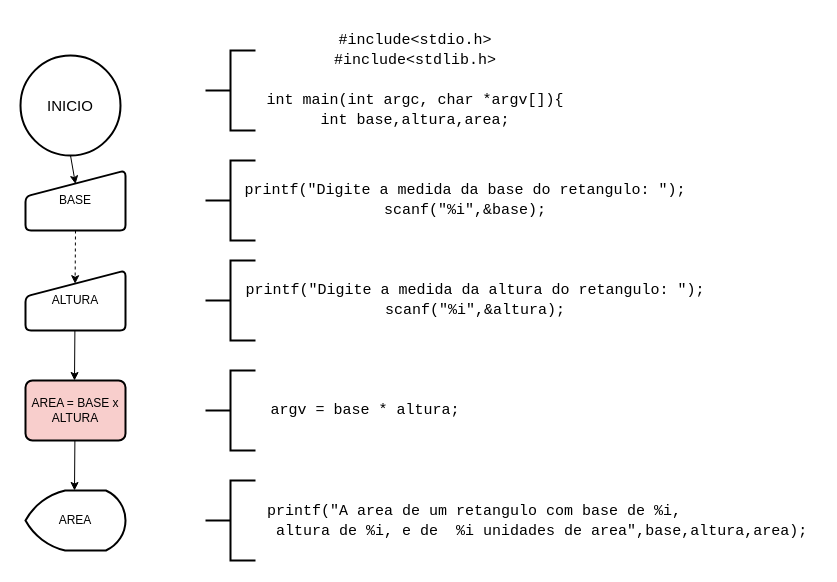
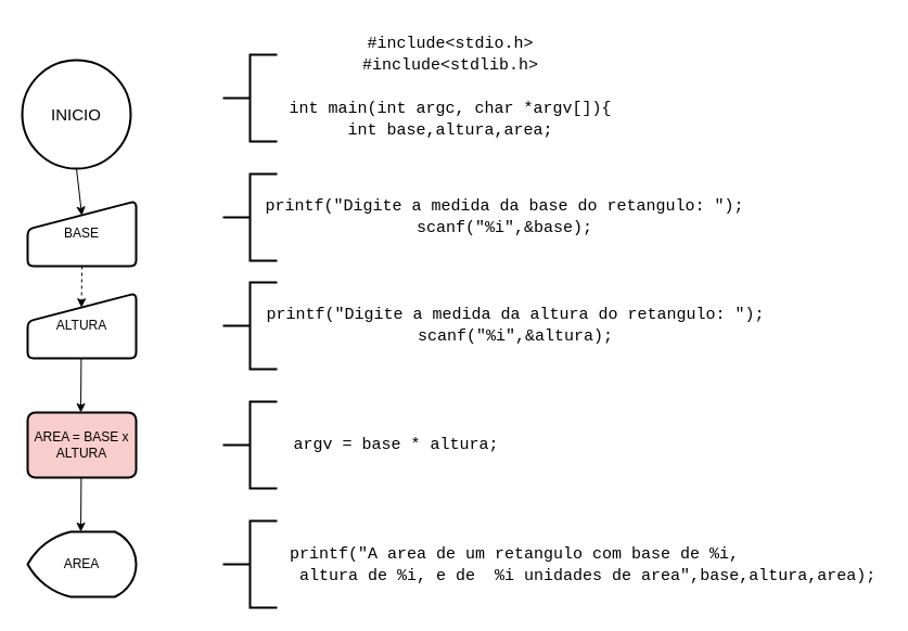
  <mxCell id="0" />
  <mxCell id="1" parent="0" />
- <mxCell id="2" value="BASE" style="html=1;strokeWidth=2;shape=manualInput;whiteSpace=wrap;rounded=1;size=26;arcSize=11;verticalAlign=middle;align=center;" parent="1" vertex="1"><mxGeometry x="25" y="170" width="100" height="60" as="geometry" /></mxCell>
+ <mxCell id="2" value="BASE" style="html=1;strokeWidth=2;shape=manualInput;whiteSpace=wrap;rounded=1;size=26;arcSize=11;verticalAlign=middle;align=center;" parent="1" vertex="1"><mxGeometry x="25" y="185" width="100" height="60" as="geometry" /></mxCell>
  <mxCell id="3" value="&lt;font style=&quot;font-size: 15px&quot;&gt;INICIO&lt;/font&gt;" style="strokeWidth=2;html=1;shape=mxgraph.flowchart.start_2;whiteSpace=wrap;verticalAlign=middle;align=center;" parent="1" vertex="1"><mxGeometry x="20" y="55" width="100" height="100" as="geometry" /></mxCell>
  <mxCell id="4" value="ALTURA" style="html=1;strokeWidth=2;shape=manualInput;whiteSpace=wrap;rounded=1;size=26;arcSize=11;verticalAlign=middle;align=center;" parent="1" vertex="1"><mxGeometry x="25" y="270" width="100" height="60" as="geometry" /></mxCell>
  <mxCell id="5" value="" style="endArrow=classic;html=1;exitX=0.5;exitY=1;exitDx=0;exitDy=0;exitPerimeter=0;entryX=0.5;entryY=0.225;entryDx=0;entryDy=0;entryPerimeter=0;" parent="1" source="3" target="2" edge="1"><mxGeometry width="50" height="50" relative="1" as="geometry"><mxPoint x="-19" y="250" as="sourcePoint" /><mxPoint x="75" y="180" as="targetPoint" /></mxGeometry></mxCell>
  <mxCell id="6" value="" style="endArrow=classic;html=1;exitX=0.5;exitY=1;exitDx=0;exitDy=0;entryX=0.496;entryY=0.22;entryDx=0;entryDy=0;entryPerimeter=0;dashed=1;" parent="1" source="2" target="4" edge="1"><mxGeometry width="50" height="50" relative="1" as="geometry"><mxPoint x="74" y="240" as="sourcePoint" /><mxPoint x="74" y="280" as="targetPoint" /></mxGeometry></mxCell>
  <mxCell id="7" value="AREA = BASE x ALTURA" style="rounded=1;whiteSpace=wrap;html=1;absoluteArcSize=1;arcSize=14;strokeWidth=2;align=center;verticalAlign=middle;fillColor=#f8cecc;" parent="1" vertex="1"><mxGeometry x="25" y="380" width="100" height="60" as="geometry" /></mxCell>
  <mxCell id="8" value="" style="endArrow=classic;html=1;exitX=0.5;exitY=1;exitDx=0;exitDy=0;" parent="1" edge="1"><mxGeometry width="50" height="50" relative="1" as="geometry"><mxPoint x="74.4" y="330" as="sourcePoint" /><mxPoint x="74" y="380" as="targetPoint" /></mxGeometry></mxCell>
  <mxCell id="9" value="AREA" style="strokeWidth=2;html=1;shape=mxgraph.flowchart.display;whiteSpace=wrap;" vertex="1" parent="1"><mxGeometry x="25" y="490" width="100" height="60" as="geometry" /></mxCell>
  <mxCell id="10" value="" style="endArrow=classic;html=1;exitX=0.5;exitY=1;exitDx=0;exitDy=0;" edge="1" parent="1"><mxGeometry width="50" height="50" relative="1" as="geometry"><mxPoint x="74.4" y="440" as="sourcePoint" /><mxPoint x="74" y="490" as="targetPoint" /></mxGeometry></mxCell>
  <mxCell id="11" value="&lt;div style=&quot;font-family: consolas, &amp;quot;courier new&amp;quot;, monospace; font-size: 15px; line-height: 20px;&quot;&gt;&lt;div&gt;&lt;span style=&quot;&quot;&gt;printf&lt;/span&gt;(&lt;span style=&quot;&quot;&gt;&quot;Digite&amp;nbsp;a&amp;nbsp;medida&amp;nbsp;da&amp;nbsp;base&amp;nbsp;do&amp;nbsp;retangulo:&amp;nbsp;&quot;&lt;/span&gt;);&lt;/div&gt;&lt;div&gt;&lt;span style=&quot;&quot;&gt;scanf&lt;/span&gt;(&lt;span style=&quot;&quot;&gt;&quot;&lt;/span&gt;&lt;span style=&quot;&quot;&gt;%i&lt;/span&gt;&lt;span style=&quot;&quot;&gt;&quot;&lt;/span&gt;,&amp;amp;&lt;span style=&quot;&quot;&gt;base&lt;/span&gt;);&lt;/div&gt;&lt;/div&gt;" style="text;html=1;strokeColor=none;fillColor=none;align=center;verticalAlign=middle;whiteSpace=wrap;rounded=0;labelBorderColor=none;" vertex="1" parent="1"><mxGeometry x="265" y="180" width="400" height="40" as="geometry" /></mxCell>
  <mxCell id="12" value="" style="strokeWidth=2;html=1;shape=mxgraph.flowchart.annotation_2;align=left;labelPosition=right;pointerEvents=1;" vertex="1" parent="1"><mxGeometry x="205" y="260" width="50" height="80" as="geometry" /></mxCell>
  <mxCell id="13" value="" style="strokeWidth=2;html=1;shape=mxgraph.flowchart.annotation_2;align=left;labelPosition=right;pointerEvents=1;" vertex="1" parent="1"><mxGeometry x="205" y="160" width="50" height="80" as="geometry" /></mxCell>
  <mxCell id="14" value="" style="strokeWidth=2;html=1;shape=mxgraph.flowchart.annotation_2;align=left;labelPosition=right;pointerEvents=1;" vertex="1" parent="1"><mxGeometry x="205" y="370" width="50" height="80" as="geometry" /></mxCell>
  <mxCell id="15" value="" style="strokeWidth=2;html=1;shape=mxgraph.flowchart.annotation_2;align=left;labelPosition=right;pointerEvents=1;" vertex="1" parent="1"><mxGeometry x="205" y="480" width="50" height="80" as="geometry" /></mxCell>
  <mxCell id="16" value="&lt;div style=&quot;font-family: consolas, &amp;quot;courier new&amp;quot;, monospace; font-weight: normal; font-size: 15px; line-height: 20px;&quot;&gt;&lt;div&gt;&lt;span style=&quot;&quot;&gt;printf&lt;/span&gt;&lt;span style=&quot;&quot;&gt;(&lt;/span&gt;&lt;span style=&quot;&quot;&gt;&quot;Digite&amp;nbsp;a&amp;nbsp;medida&amp;nbsp;da&amp;nbsp;altura&amp;nbsp;do&amp;nbsp;retangulo:&amp;nbsp;&quot;&lt;/span&gt;&lt;span style=&quot;&quot;&gt;);&lt;/span&gt;&lt;/div&gt;&lt;div&gt;&lt;span style=&quot;&quot;&gt;scanf&lt;/span&gt;&lt;span style=&quot;&quot;&gt;(&lt;/span&gt;&lt;span style=&quot;&quot;&gt;&quot;&lt;/span&gt;&lt;span style=&quot;&quot;&gt;%i&lt;/span&gt;&lt;span style=&quot;&quot;&gt;&quot;&lt;/span&gt;&lt;span style=&quot;&quot;&gt;,&amp;amp;&lt;/span&gt;&lt;span style=&quot;&quot;&gt;altura&lt;/span&gt;&lt;span style=&quot;&quot;&gt;);&lt;/span&gt;&lt;/div&gt;&lt;/div&gt;" style="text;whiteSpace=wrap;html=1;rounded=0;align=center;verticalAlign=middle;labelBorderColor=none;" vertex="1" parent="1"><mxGeometry x="265" y="270" width="420" height="60" as="geometry" /></mxCell>
  <mxCell id="17" value="&lt;div style=&quot;font-family: consolas, &amp;quot;courier new&amp;quot;, monospace; font-weight: normal; font-size: 15px; line-height: 20px;&quot;&gt;&lt;div&gt;&lt;span style=&quot;&quot;&gt;argv&lt;/span&gt;&lt;span style=&quot;&quot;&gt;&amp;nbsp;=&amp;nbsp;&lt;/span&gt;&lt;span style=&quot;&quot;&gt;base&lt;/span&gt;&lt;span style=&quot;&quot;&gt;&amp;nbsp;*&amp;nbsp;&lt;/span&gt;&lt;span style=&quot;&quot;&gt;altura&lt;/span&gt;&lt;span style=&quot;&quot;&gt;;&lt;/span&gt;&lt;/div&gt;&lt;/div&gt;" style="text;whiteSpace=wrap;html=1;rounded=0;align=center;verticalAlign=middle;labelBorderColor=none;" vertex="1" parent="1"><mxGeometry x="265" y="390" width="200" height="40" as="geometry" /></mxCell>
  <mxCell id="18" value="&lt;div style=&quot;font-family: consolas, &amp;quot;courier new&amp;quot;, monospace; font-weight: normal; font-size: 15px; line-height: 20px;&quot;&gt;&lt;div&gt;&lt;span style=&quot;&quot;&gt;printf&lt;/span&gt;&lt;span style=&quot;&quot;&gt;(&lt;/span&gt;&lt;span style=&quot;&quot;&gt;&quot;A&amp;nbsp;area&amp;nbsp;de&amp;nbsp;um&amp;nbsp;retangulo&amp;nbsp;com&amp;nbsp;base&amp;nbsp;de&amp;nbsp;&lt;/span&gt;&lt;span style=&quot;&quot;&gt;%i&lt;/span&gt;&lt;span style=&quot;&quot;&gt;,&lt;/span&gt;&lt;/div&gt;&lt;div&gt;&lt;span style=&quot;&quot;&gt;&amp;nbsp;altura&amp;nbsp;de&amp;nbsp;&lt;/span&gt;&lt;span style=&quot;&quot;&gt;%i&lt;/span&gt;&lt;span style=&quot;&quot;&gt;,&amp;nbsp;e&amp;nbsp;de&amp;nbsp;&amp;nbsp;&lt;/span&gt;&lt;span style=&quot;&quot;&gt;%i&lt;/span&gt;&lt;span style=&quot;&quot;&gt;&amp;nbsp;unidades&amp;nbsp;de&amp;nbsp;area&quot;&lt;/span&gt;&lt;span style=&quot;&quot;&gt;,&lt;/span&gt;&lt;span style=&quot;&quot;&gt;base&lt;/span&gt;&lt;span style=&quot;&quot;&gt;,&lt;/span&gt;&lt;span style=&quot;&quot;&gt;altura&lt;/span&gt;&lt;span style=&quot;&quot;&gt;,&lt;/span&gt;&lt;span style=&quot;&quot;&gt;area&lt;/span&gt;&lt;span style=&quot;&quot;&gt;);&lt;/span&gt;&lt;/div&gt;&lt;/div&gt;" style="text;html=1;whiteSpace=wrap;" vertex="1" parent="1"><mxGeometry x="265" y="495" width="550" height="40" as="geometry" /></mxCell>
  <mxCell id="19" value="&lt;div style=&quot;font-family: consolas, &amp;quot;courier new&amp;quot;, monospace; font-weight: normal; font-size: 15px; line-height: 20px;&quot;&gt;&lt;div&gt;&lt;span style=&quot;&quot;&gt;#include&lt;/span&gt;&lt;span style=&quot;&quot;&gt;&amp;lt;stdio.h&amp;gt;&lt;/span&gt;&lt;/div&gt;&lt;div&gt;&lt;span style=&quot;&quot;&gt;#include&lt;/span&gt;&lt;span style=&quot;&quot;&gt;&amp;lt;stdlib.h&amp;gt;&lt;/span&gt;&lt;/div&gt;&lt;br&gt;&lt;div&gt;&lt;span style=&quot;&quot;&gt;int&lt;/span&gt;&lt;span style=&quot;&quot;&gt;&amp;nbsp;&lt;/span&gt;&lt;span style=&quot;&quot;&gt;main&lt;/span&gt;&lt;span style=&quot;&quot;&gt;(&lt;/span&gt;&lt;span style=&quot;&quot;&gt;int&lt;/span&gt;&lt;span style=&quot;&quot;&gt;&amp;nbsp;&lt;/span&gt;&lt;span style=&quot;&quot;&gt;argc&lt;/span&gt;&lt;span style=&quot;&quot;&gt;,&amp;nbsp;&lt;/span&gt;&lt;span style=&quot;&quot;&gt;char&lt;/span&gt;&lt;span style=&quot;&quot;&gt;&amp;nbsp;*&lt;/span&gt;&lt;span style=&quot;&quot;&gt;argv&lt;/span&gt;&lt;span style=&quot;&quot;&gt;[]&lt;/span&gt;&lt;span style=&quot;&quot;&gt;){&lt;/span&gt;&lt;/div&gt;&lt;div&gt;&lt;span style=&quot;&quot;&gt;int&lt;/span&gt;&lt;span style=&quot;&quot;&gt;&amp;nbsp;&lt;/span&gt;&lt;span style=&quot;&quot;&gt;base&lt;/span&gt;&lt;span style=&quot;&quot;&gt;,&lt;/span&gt;&lt;span style=&quot;&quot;&gt;altura&lt;/span&gt;&lt;span style=&quot;&quot;&gt;,&lt;/span&gt;&lt;span style=&quot;&quot;&gt;area&lt;/span&gt;&lt;span style=&quot;&quot;&gt;;&lt;/span&gt;&lt;/div&gt;&lt;/div&gt;" style="text;whiteSpace=wrap;html=1;rounded=0;align=center;verticalAlign=middle;labelBorderColor=none;" vertex="1" parent="1"><mxGeometry x="265" y="20" width="300" height="120" as="geometry" /></mxCell>
  <mxCell id="20" value="" style="strokeWidth=2;html=1;shape=mxgraph.flowchart.annotation_2;align=left;labelPosition=right;pointerEvents=1;" vertex="1" parent="1"><mxGeometry x="205" y="50" width="50" height="80" as="geometry" /></mxCell>
